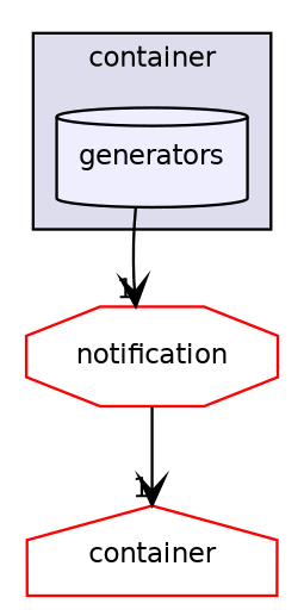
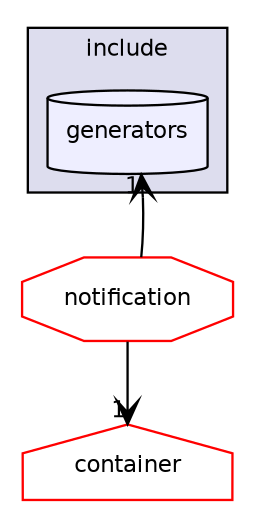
  digraph {
    compound=true
    node [fillcolor=white fontname=Helvetica fontsize=10 style=filled color=red]
    edge [arrowhead=vee headlabel=1 labeldistance=1.5 labelfontname=Helvetica labelfontsize=10]
    n1 [fillcolor="#eeeeff" label=generators pencolor=black shape=cylinder color=""]
    n2 [label=notification shape=octagon]
    n3 [label=container shape=house]
    subgraph cluster_1 {
      bgcolor="#ddddee"
      fontname=Helvetica
      fontsize=10
-     label=container
+     label=include
      pencolor=black
      n1
    }
-   n1 -> n2
+   n2 -> n1
    n2 -> n3
  }
